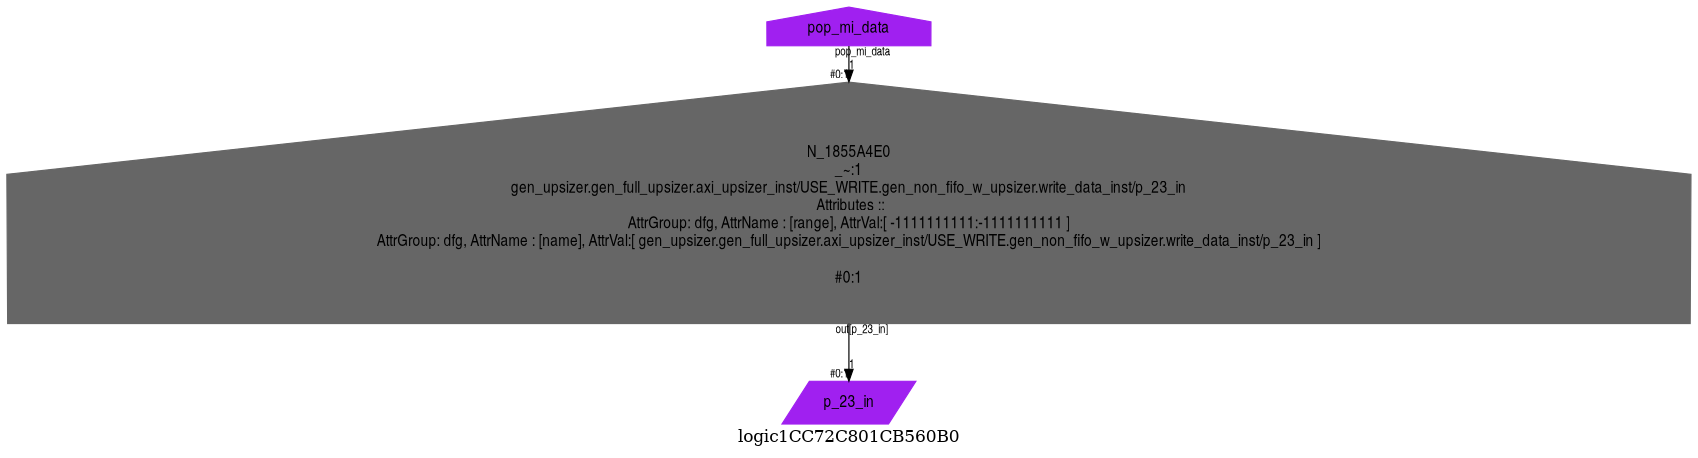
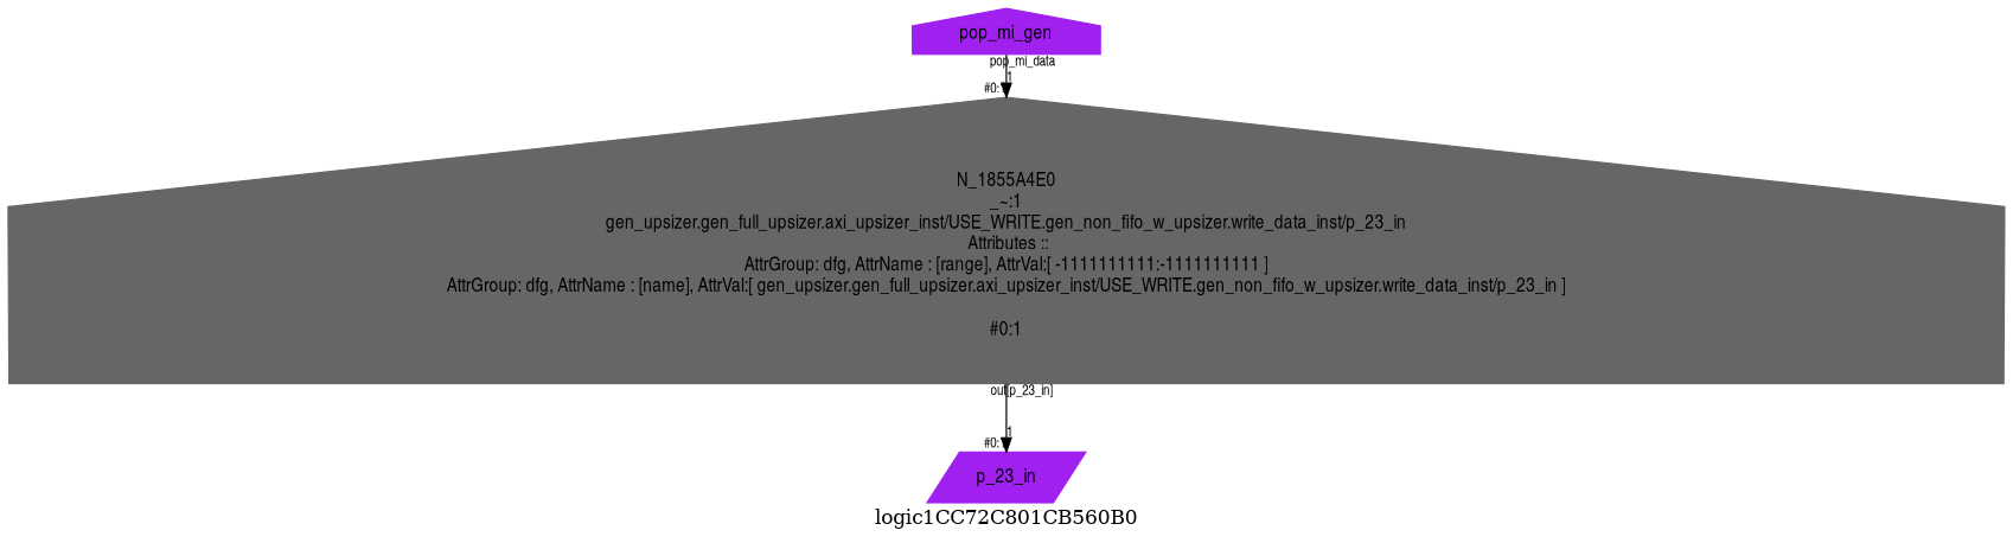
  digraph {
    label=logic1CC72C801CB560B0
    ranksep=0.1
    splines=true
    node [color=purple fontname=helveticanarrow shape=house style=filled]
    edge [color=black fontname=helveticanarrow fontsize=10 headlabel="#0:1"]
-   n1 [label=pop_mi_data]
+   n1 [label=pop_mi_gen]
    n2 [label=p_23_in shape=parallelogram]
    n3 [color=gray40 label="N_1855A4E0\n_~:1\ngen_upsizer.gen_full_upsizer.axi_upsizer_inst/USE_WRITE.gen_non_fifo_w_upsizer.write_data_inst/p_23_in\n Attributes ::\nAttrGroup: dfg, AttrName : [range], AttrVal:[ -1111111111:-1111111111 ]\nAttrGroup: dfg, AttrName : [name], AttrVal:[ gen_upsizer.gen_full_upsizer.axi_upsizer_inst/USE_WRITE.gen_non_fifo_w_upsizer.write_data_inst/p_23_in ]\n\n#0:1\n"]
    subgraph sub_1 {
      rank=source
      n1
    }
    subgraph sub_2 {
      rank=sink
      n2
    }
    n1 -> n3 [label=1 taillabel=pop_mi_data]
    n3 -> n2 [label=1 taillabel="out[p_23_in]"]
  }
